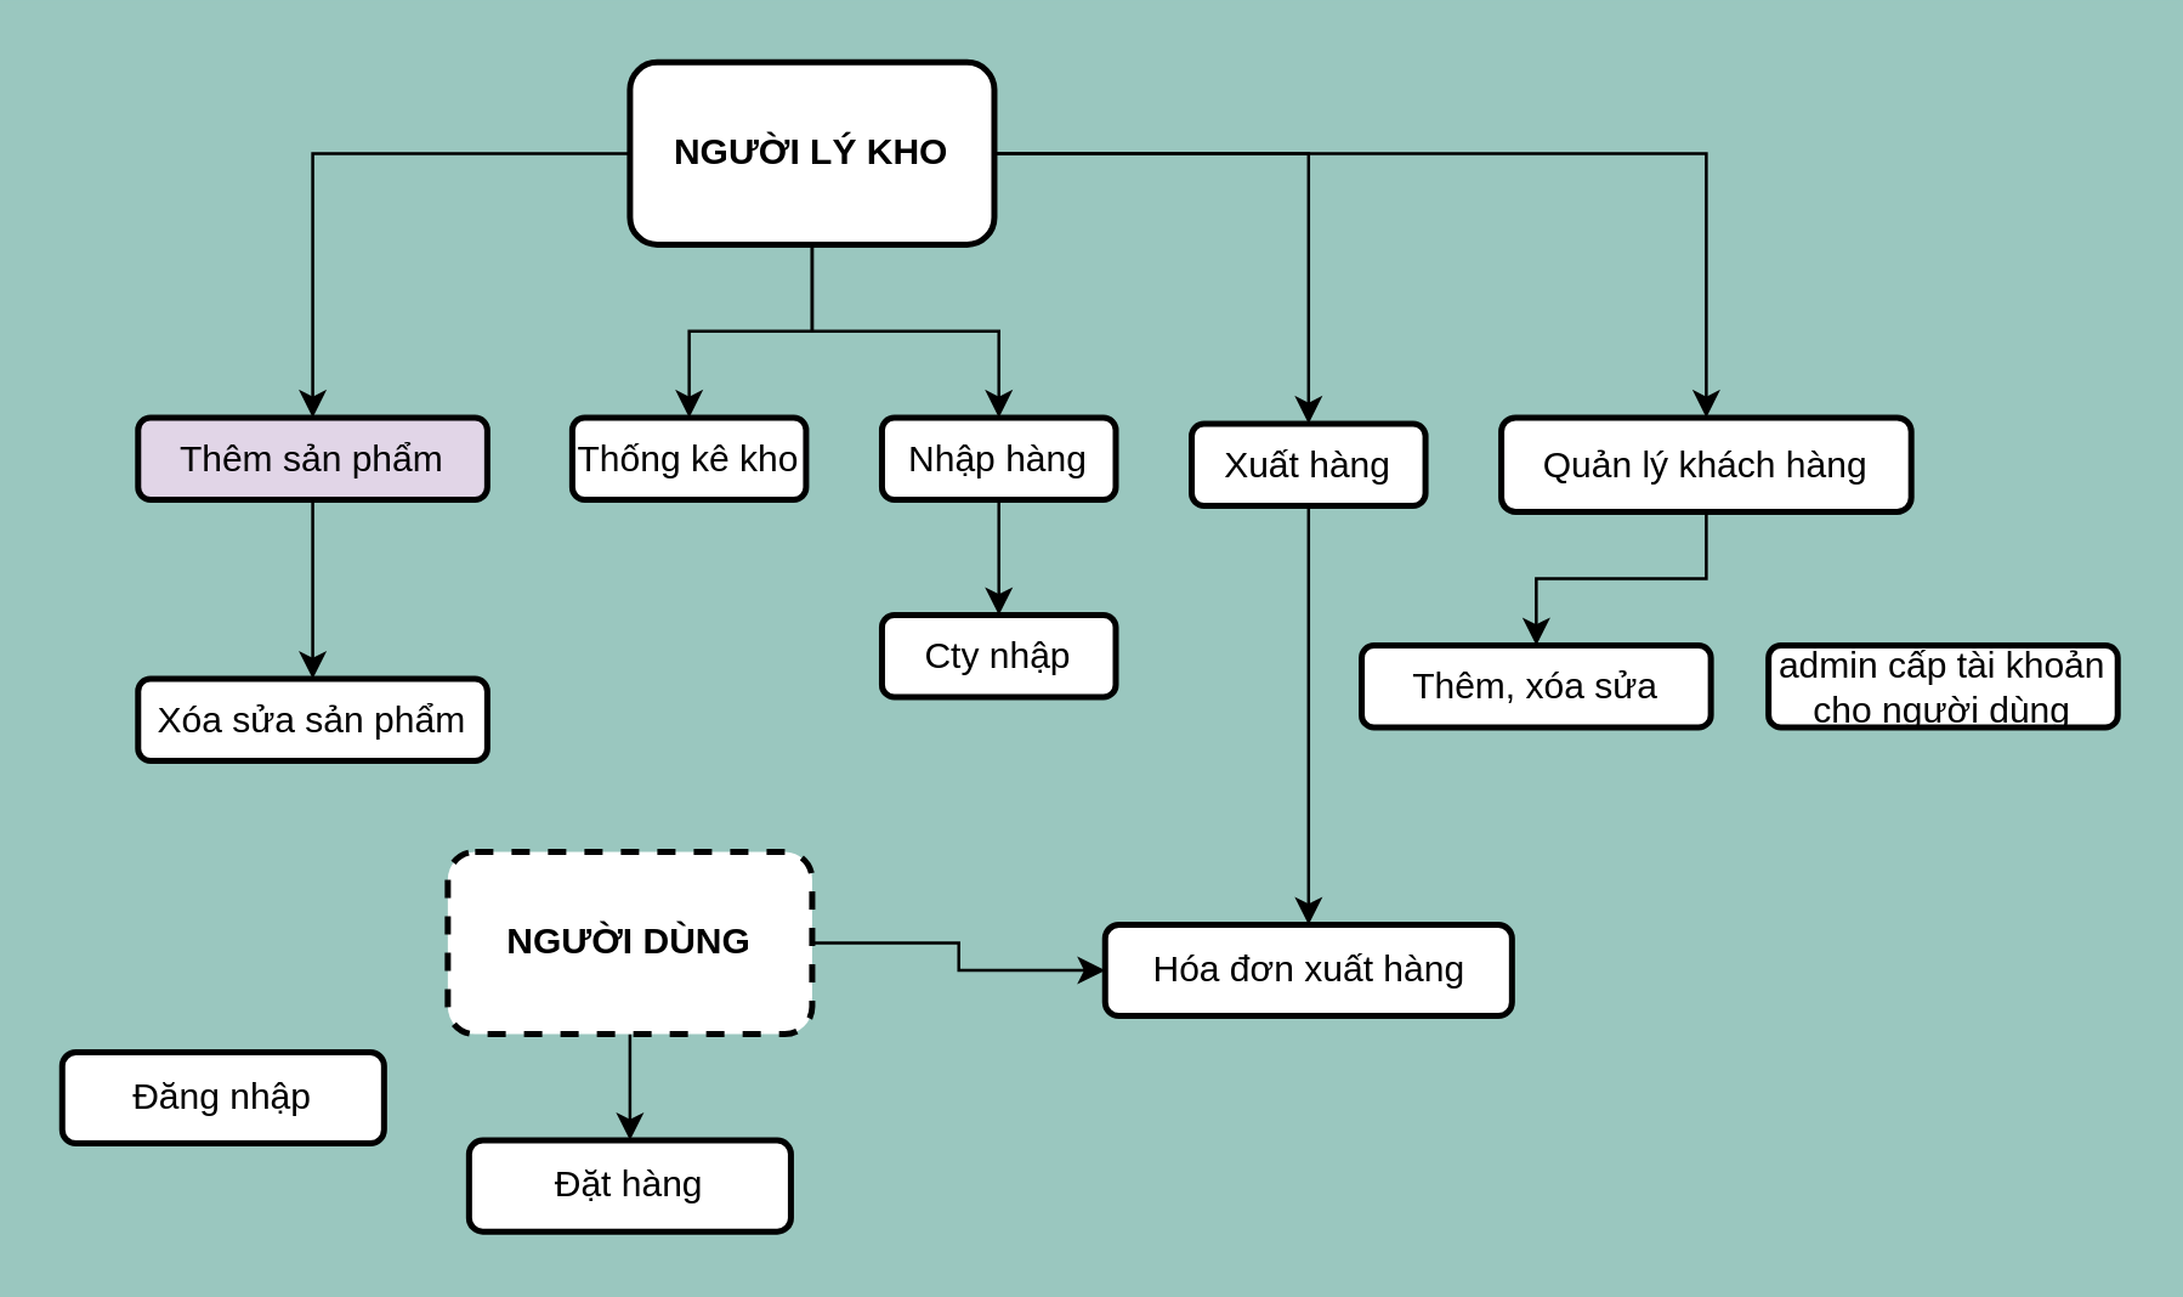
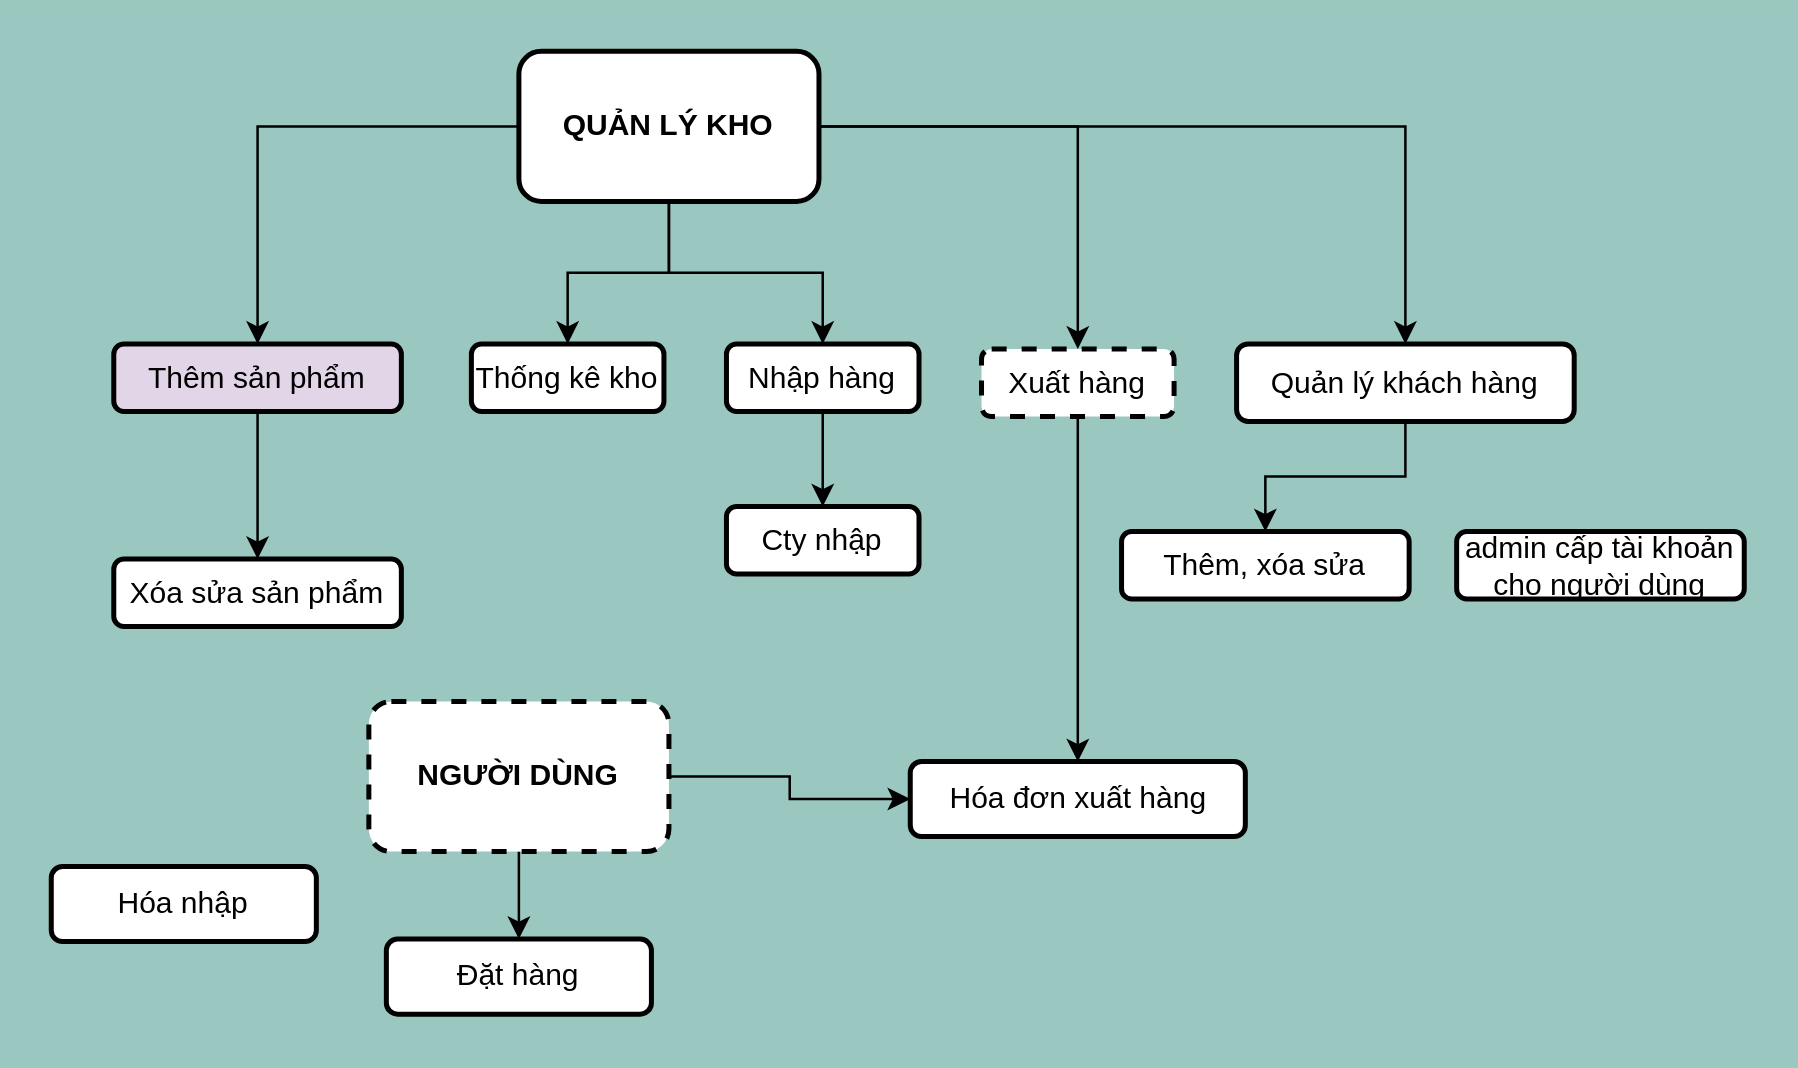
  <mxCell id="0" />
  <mxCell id="1" parent="0" />
  <mxCell id="2" style="edgeStyle=orthogonalEdgeStyle;rounded=0;orthogonalLoop=1;jettySize=auto;html=1;entryX=0.5;entryY=0;entryDx=0;entryDy=0;" parent="1" source="7" target="13" edge="1"><mxGeometry relative="1" as="geometry" /></mxCell>
  <mxCell id="3" style="edgeStyle=orthogonalEdgeStyle;rounded=0;orthogonalLoop=1;jettySize=auto;html=1;entryX=0.5;entryY=0;entryDx=0;entryDy=0;" parent="1" source="7" target="14" edge="1"><mxGeometry relative="1" as="geometry" /></mxCell>
  <mxCell id="4" style="edgeStyle=orthogonalEdgeStyle;rounded=0;orthogonalLoop=1;jettySize=auto;html=1;entryX=0.5;entryY=0;entryDx=0;entryDy=0;" parent="1" source="7" target="9" edge="1"><mxGeometry relative="1" as="geometry" /></mxCell>
  <mxCell id="5" style="edgeStyle=orthogonalEdgeStyle;rounded=0;orthogonalLoop=1;jettySize=auto;html=1;entryX=0.5;entryY=0;entryDx=0;entryDy=0;" parent="1" source="7" target="16" edge="1"><mxGeometry relative="1" as="geometry" /></mxCell>
  <mxCell id="6" style="edgeStyle=orthogonalEdgeStyle;rounded=0;orthogonalLoop=1;jettySize=auto;html=1;entryX=0.5;entryY=0;entryDx=0;entryDy=0;" parent="1" source="7" target="11" edge="1"><mxGeometry relative="1" as="geometry" /></mxCell>
- <mxCell id="7" value="NGƯỜI LÝ KHO" style="rounded=1;whiteSpace=wrap;html=1;strokeWidth=2;fontStyle=1" parent="1" vertex="1"><mxGeometry x="207" y="20" width="120" height="60" as="geometry" /></mxCell>
+ <mxCell id="7" value="QUẢN LÝ KHO" style="rounded=1;whiteSpace=wrap;html=1;strokeWidth=2;fontStyle=1" parent="1" vertex="1"><mxGeometry x="207" y="20" width="120" height="60" as="geometry" /></mxCell>
  <mxCell id="8" style="edgeStyle=orthogonalEdgeStyle;rounded=0;orthogonalLoop=1;jettySize=auto;html=1;entryX=0.5;entryY=0;entryDx=0;entryDy=0;" parent="1" source="9" target="26" edge="1"><mxGeometry relative="1" as="geometry" /></mxCell>
  <mxCell id="9" value="Nhập hàng" style="rounded=1;whiteSpace=wrap;html=1;strokeWidth=2;" parent="1" vertex="1"><mxGeometry x="290" y="137" width="77" height="27" as="geometry" /></mxCell>
  <mxCell id="10" style="edgeStyle=orthogonalEdgeStyle;rounded=0;orthogonalLoop=1;jettySize=auto;html=1;" parent="1" source="11" target="19" edge="1"><mxGeometry relative="1" as="geometry" /></mxCell>
- <mxCell id="11" value="Xuất hàng" style="rounded=1;whiteSpace=wrap;html=1;strokeWidth=2;" parent="1" vertex="1"><mxGeometry x="392" y="139" width="77" height="27" as="geometry" /></mxCell>
+ <mxCell id="11" value="Xuất hàng" style="rounded=1;whiteSpace=wrap;html=1;strokeWidth=2;dashed=1;" parent="1" vertex="1"><mxGeometry x="392" y="139" width="77" height="27" as="geometry" /></mxCell>
  <mxCell id="12" style="edgeStyle=orthogonalEdgeStyle;rounded=0;orthogonalLoop=1;jettySize=auto;html=1;entryX=0.5;entryY=0;entryDx=0;entryDy=0;" parent="1" source="13" target="17" edge="1"><mxGeometry relative="1" as="geometry" /></mxCell>
  <mxCell id="13" value="Thêm sản phẩm" style="rounded=1;whiteSpace=wrap;html=1;strokeWidth=2;fillColor=#e1d5e7;" parent="1" vertex="1"><mxGeometry x="45" y="137" width="115" height="27" as="geometry" /></mxCell>
  <mxCell id="14" value="Thống kê kho" style="rounded=1;whiteSpace=wrap;html=1;strokeWidth=2;" parent="1" vertex="1"><mxGeometry x="188" y="137" width="77" height="27" as="geometry" /></mxCell>
  <mxCell id="15" style="edgeStyle=orthogonalEdgeStyle;rounded=0;orthogonalLoop=1;jettySize=auto;html=1;entryX=0.5;entryY=0;entryDx=0;entryDy=0;" parent="1" source="16" target="18" edge="1"><mxGeometry relative="1" as="geometry" /></mxCell>
  <mxCell id="16" value="Quản lý khách hàng" style="rounded=1;whiteSpace=wrap;html=1;strokeWidth=2;" parent="1" vertex="1"><mxGeometry x="494" y="137" width="135" height="31" as="geometry" /></mxCell>
  <mxCell id="17" value="Xóa sửa sản phẩm" style="rounded=1;whiteSpace=wrap;html=1;strokeWidth=2;" parent="1" vertex="1"><mxGeometry x="45" y="223" width="115" height="27" as="geometry" /></mxCell>
  <mxCell id="18" value="Thêm, xóa sửa" style="rounded=1;whiteSpace=wrap;html=1;strokeWidth=2;" parent="1" vertex="1"><mxGeometry x="448" y="212" width="115" height="27" as="geometry" /></mxCell>
  <mxCell id="19" value="Hóa đơn xuất hàng" style="rounded=1;whiteSpace=wrap;html=1;strokeWidth=2;" parent="1" vertex="1"><mxGeometry x="363.5" y="304" width="134" height="30" as="geometry" /></mxCell>
  <mxCell id="20" style="edgeStyle=orthogonalEdgeStyle;rounded=0;orthogonalLoop=1;jettySize=auto;html=1;entryX=0.5;entryY=0;entryDx=0;entryDy=0;" parent="1" source="22" target="23" edge="1"><mxGeometry relative="1" as="geometry" /></mxCell>
  <mxCell id="21" style="edgeStyle=orthogonalEdgeStyle;rounded=0;orthogonalLoop=1;jettySize=auto;html=1;" parent="1" source="22" target="19" edge="1"><mxGeometry relative="1" as="geometry" /></mxCell>
  <mxCell id="22" value="NGƯỜI DÙNG" style="rounded=1;whiteSpace=wrap;html=1;strokeWidth=2;fontStyle=1;dashed=1;" parent="1" vertex="1"><mxGeometry x="147" y="280" width="120" height="60" as="geometry" /></mxCell>
  <mxCell id="23" value="Đặt hàng" style="rounded=1;whiteSpace=wrap;html=1;strokeWidth=2;" parent="1" vertex="1"><mxGeometry x="154" y="375" width="106" height="30" as="geometry" /></mxCell>
- <mxCell id="24" value="Đăng nhập" style="rounded=1;whiteSpace=wrap;html=1;strokeWidth=2;" parent="1" vertex="1"><mxGeometry x="20" y="346" width="106" height="30" as="geometry" /></mxCell>
+ <mxCell id="24" value="Hóa nhập" style="rounded=1;whiteSpace=wrap;html=1;strokeWidth=2;" parent="1" vertex="1"><mxGeometry x="20" y="346" width="106" height="30" as="geometry" /></mxCell>
  <mxCell id="25" value="admin cấp tài khoản cho người dùng" style="rounded=1;whiteSpace=wrap;html=1;strokeWidth=2;" parent="1" vertex="1"><mxGeometry x="582" y="212" width="115" height="27" as="geometry" /></mxCell>
  <mxCell id="26" value="Cty nhập" style="rounded=1;whiteSpace=wrap;html=1;strokeWidth=2;" parent="1" vertex="1"><mxGeometry x="290" y="202" width="77" height="27" as="geometry" /></mxCell>
